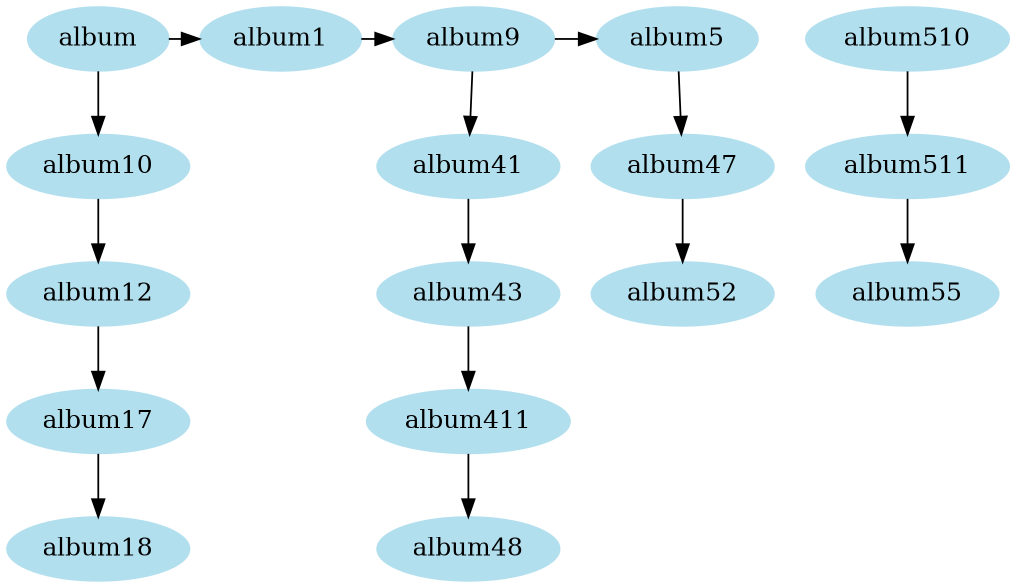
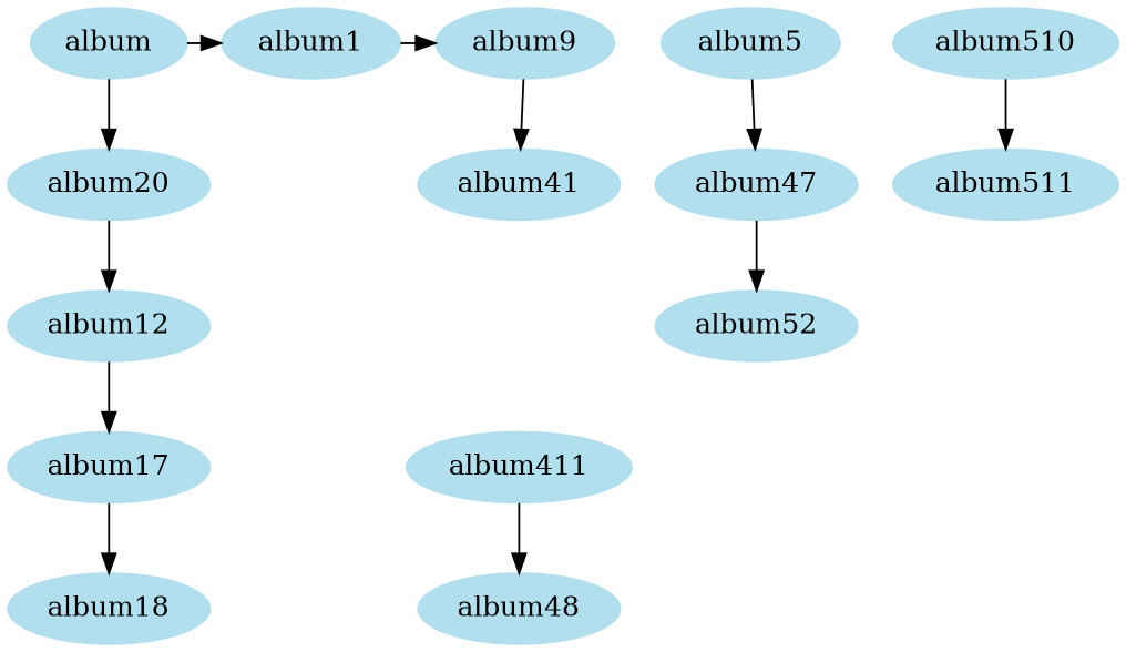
  digraph {
    node [color=lightblue2 style=filled]
    album
    album1
    n3 [label=album9]
    album5
-   album10
+   album10 [label=album20]
    album41
    n7 [label=album47]
    album12
-   album43
    album52
    n11 [label=album17]
    album18
    album411
    album48
    n15 [label=album511]
    album510
-   album55
    subgraph sub_1 {
      rank=same
      album
      album1
      n3
      album5
    }
    album -> album1
    album -> album10
    album1 -> n3
-   n3 -> album5
    n3 -> album41
    album5 -> n7
    album10 -> album12
-   album41 -> album43
    n7 -> album52
    album12 -> n11
-   album43 -> album411
    n11 -> album18
    album411 -> album48
-   n15 -> album55
    album510 -> n15
  }
